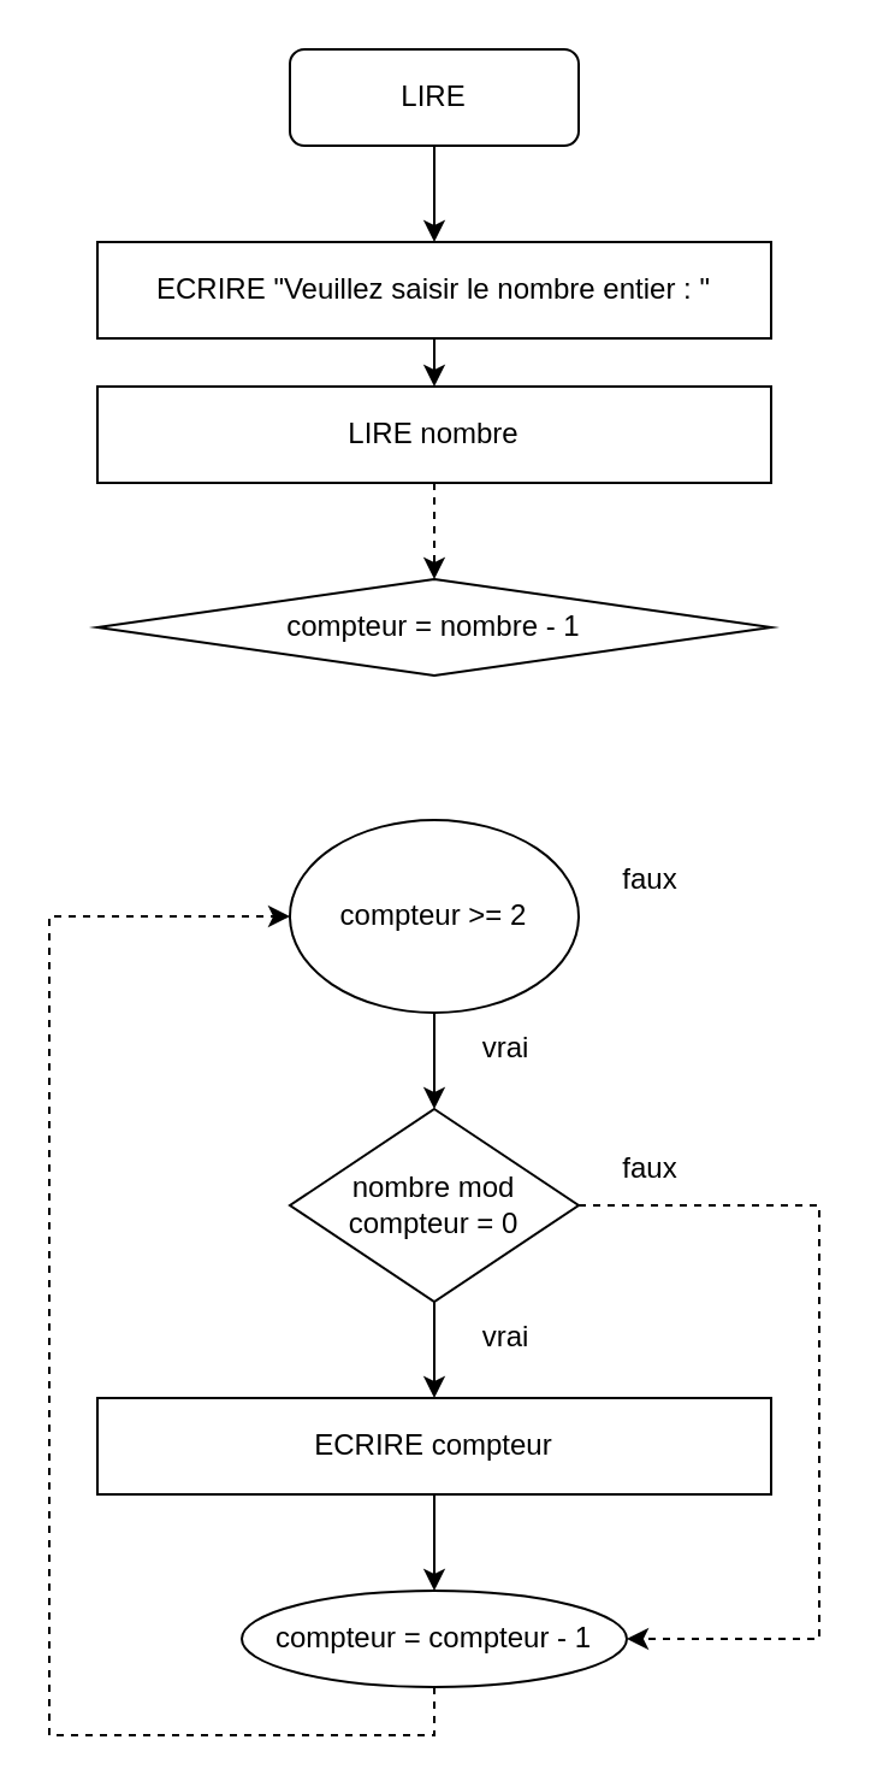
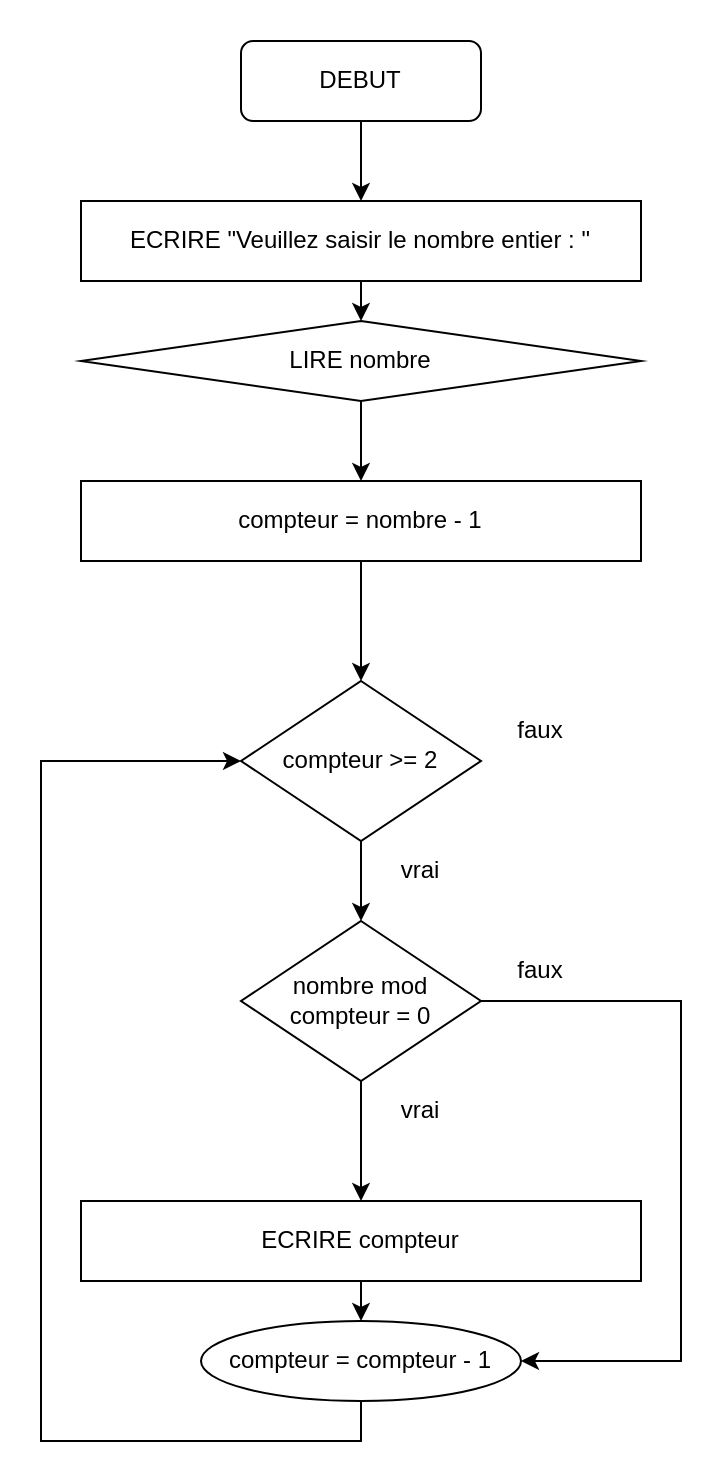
  <mxCell id="0" />
  <mxCell id="1" parent="0" />
  <mxCell id="2" style="edgeStyle=orthogonalEdgeStyle;rounded=0;orthogonalLoop=1;jettySize=auto;html=1;exitX=0.5;exitY=1;exitDx=0;exitDy=0;entryX=0.5;entryY=0;entryDx=0;entryDy=0;" parent="1" source="3" target="6" edge="1"><mxGeometry relative="1" as="geometry" /></mxCell>
  <mxCell id="3" value="" style="rounded=1;whiteSpace=wrap;html=1;fillColor=none;" parent="1" vertex="1"><mxGeometry x="120" y="20" width="120" height="40" as="geometry" /></mxCell>
- <mxCell id="4" value="LIRE" style="text;html=1;strokeColor=none;fillColor=none;align=center;verticalAlign=middle;whiteSpace=wrap;rounded=0;" parent="1" vertex="1"><mxGeometry x="150" y="25" width="60" height="30" as="geometry" /></mxCell>
+ <mxCell id="4" value="DEBUT" style="text;html=1;strokeColor=none;fillColor=none;align=center;verticalAlign=middle;whiteSpace=wrap;rounded=0;" parent="1" vertex="1"><mxGeometry x="150" y="25" width="60" height="30" as="geometry" /></mxCell>
  <mxCell id="5" style="edgeStyle=orthogonalEdgeStyle;rounded=0;orthogonalLoop=1;jettySize=auto;html=1;exitX=0.5;exitY=1;exitDx=0;exitDy=0;entryX=0.5;entryY=0;entryDx=0;entryDy=0;" parent="1" source="6" target="9" edge="1"><mxGeometry relative="1" as="geometry" /></mxCell>
  <mxCell id="6" value="" style="rounded=0;whiteSpace=wrap;html=1;fillColor=none;" parent="1" vertex="1"><mxGeometry x="40" y="100" width="280" height="40" as="geometry" /></mxCell>
  <mxCell id="7" value="ECRIRE &quot;Veuillez saisir le nombre entier : &quot;" style="text;html=1;strokeColor=none;fillColor=none;align=center;verticalAlign=middle;whiteSpace=wrap;rounded=0;" parent="1" vertex="1"><mxGeometry x="50" y="110" width="260" height="20" as="geometry" /></mxCell>
- <mxCell id="8" style="edgeStyle=orthogonalEdgeStyle;rounded=0;orthogonalLoop=1;jettySize=auto;html=1;exitX=0.5;exitY=1;exitDx=0;exitDy=0;entryX=0.5;entryY=0;entryDx=0;entryDy=0;dashed=1;" parent="1" source="9" target="13" edge="1"><mxGeometry relative="1" as="geometry" /></mxCell>
- <mxCell id="9" value="&lt;span style=&quot;&quot;&gt;LIRE nombre&lt;/span&gt;" style="rounded=0;whiteSpace=wrap;html=1;fillColor=none;" parent="1" vertex="1"><mxGeometry x="40" y="160" width="280" height="40" as="geometry" /></mxCell>
+ <mxCell id="8" style="edgeStyle=orthogonalEdgeStyle;rounded=0;orthogonalLoop=1;jettySize=auto;html=1;exitX=0.5;exitY=1;exitDx=0;exitDy=0;entryX=0.5;entryY=0;entryDx=0;entryDy=0;" parent="1" source="9" target="13" edge="1"><mxGeometry relative="1" as="geometry" /></mxCell>
+ <mxCell id="9" value="&lt;span style=&quot;&quot;&gt;LIRE nombre&lt;/span&gt;" style="rhombus;whiteSpace=wrap;html=1;fillColor=none;" parent="1" vertex="1"><mxGeometry x="40" y="160" width="280" height="40" as="geometry" /></mxCell>
  <mxCell id="10" style="edgeStyle=orthogonalEdgeStyle;rounded=0;orthogonalLoop=1;jettySize=auto;html=1;exitX=0.5;exitY=1;exitDx=0;exitDy=0;entryX=0.5;entryY=0;entryDx=0;entryDy=0;" parent="1" source="11" target="17" edge="1"><mxGeometry relative="1" as="geometry" /></mxCell>
- <mxCell id="11" value="&lt;span style=&quot;&quot;&gt;compteur &amp;gt;= 2&lt;/span&gt;" style="ellipse;whiteSpace=wrap;html=1;fillColor=none;" parent="1" vertex="1"><mxGeometry x="120" y="340" width="120" height="80" as="geometry" /></mxCell>
- <mxCell id="13" value="&lt;span style=&quot;&quot;&gt;compteur = nombre - 1&lt;/span&gt;" style="rhombus;whiteSpace=wrap;html=1;fillColor=none;" parent="1" vertex="1"><mxGeometry x="40" y="240" width="280" height="40" as="geometry" /></mxCell>
+ <mxCell id="11" value="&lt;span style=&quot;&quot;&gt;compteur &amp;gt;= 2&lt;/span&gt;" style="rhombus;whiteSpace=wrap;html=1;fillColor=none;" parent="1" vertex="1"><mxGeometry x="120" y="340" width="120" height="80" as="geometry" /></mxCell>
+ <mxCell id="12" style="edgeStyle=orthogonalEdgeStyle;rounded=0;orthogonalLoop=1;jettySize=auto;html=1;exitX=0.5;exitY=1;exitDx=0;exitDy=0;entryX=0.5;entryY=0;entryDx=0;entryDy=0;" parent="1" source="13" target="11" edge="1"><mxGeometry relative="1" as="geometry" /></mxCell>
+ <mxCell id="13" value="&lt;span style=&quot;&quot;&gt;compteur = nombre - 1&lt;/span&gt;" style="rounded=0;whiteSpace=wrap;html=1;fillColor=none;" parent="1" vertex="1"><mxGeometry x="40" y="240" width="280" height="40" as="geometry" /></mxCell>
  <mxCell id="14" value="faux" style="text;html=1;strokeColor=none;fillColor=none;align=center;verticalAlign=middle;whiteSpace=wrap;rounded=0;" parent="1" vertex="1"><mxGeometry x="240" y="350" width="60" height="30" as="geometry" /></mxCell>
  <mxCell id="15" value="vrai" style="text;html=1;strokeColor=none;fillColor=none;align=center;verticalAlign=middle;whiteSpace=wrap;rounded=0;" parent="1" vertex="1"><mxGeometry x="180" y="420" width="60" height="30" as="geometry" /></mxCell>
  <mxCell id="16" style="edgeStyle=orthogonalEdgeStyle;rounded=0;orthogonalLoop=1;jettySize=auto;html=1;exitX=0.5;exitY=1;exitDx=0;exitDy=0;entryX=0.5;entryY=0;entryDx=0;entryDy=0;" parent="1" source="17" target="21" edge="1"><mxGeometry relative="1" as="geometry" /></mxCell>
  <mxCell id="17" value="" style="rhombus;whiteSpace=wrap;html=1;fillColor=none;" parent="1" vertex="1"><mxGeometry x="120" y="460" width="120" height="80" as="geometry" /></mxCell>
- <mxCell id="18" style="edgeStyle=orthogonalEdgeStyle;rounded=0;orthogonalLoop=1;jettySize=auto;html=1;exitX=1;exitY=0.5;exitDx=0;exitDy=0;entryX=1;entryY=0.5;entryDx=0;entryDy=0;dashed=1;" edge="1" parent="1" source="19" target="25"><mxGeometry relative="1" as="geometry"><Array as="points"><mxPoint x="340" y="500" /><mxPoint x="340" y="680" /></Array></mxGeometry></mxCell>
+ <mxCell id="18" style="edgeStyle=orthogonalEdgeStyle;rounded=0;orthogonalLoop=1;jettySize=auto;html=1;exitX=1;exitY=0.5;exitDx=0;exitDy=0;entryX=1;entryY=0.5;entryDx=0;entryDy=0;" edge="1" parent="1" source="19" target="25"><mxGeometry relative="1" as="geometry"><Array as="points"><mxPoint x="340" y="500" /><mxPoint x="340" y="680" /></Array></mxGeometry></mxCell>
  <mxCell id="19" value="nombre mod compteur = 0" style="text;html=1;strokeColor=none;fillColor=none;align=center;verticalAlign=middle;whiteSpace=wrap;rounded=0;" parent="1" vertex="1"><mxGeometry x="120" y="485" width="120" height="30" as="geometry" /></mxCell>
  <mxCell id="20" style="edgeStyle=orthogonalEdgeStyle;rounded=0;orthogonalLoop=1;jettySize=auto;html=1;exitX=0.5;exitY=1;exitDx=0;exitDy=0;entryX=0.5;entryY=0;entryDx=0;entryDy=0;" edge="1" parent="1" source="21" target="25"><mxGeometry relative="1" as="geometry" /></mxCell>
- <mxCell id="21" value="&lt;span style=&quot;&quot;&gt;ECRIRE compteur&lt;/span&gt;" style="rounded=0;whiteSpace=wrap;html=1;fillColor=none;" parent="1" vertex="1"><mxGeometry x="40" y="580" width="280" height="40" as="geometry" /></mxCell>
+ <mxCell id="21" value="&lt;span style=&quot;&quot;&gt;ECRIRE compteur&lt;/span&gt;" style="rounded=0;whiteSpace=wrap;html=1;fillColor=none;" parent="1" vertex="1"><mxGeometry x="40" y="600" width="280" height="40" as="geometry" /></mxCell>
  <mxCell id="22" value="vrai" style="text;html=1;strokeColor=none;fillColor=none;align=center;verticalAlign=middle;whiteSpace=wrap;rounded=0;" parent="1" vertex="1"><mxGeometry x="180" y="540" width="60" height="30" as="geometry" /></mxCell>
  <mxCell id="23" value="faux" style="text;html=1;strokeColor=none;fillColor=none;align=center;verticalAlign=middle;whiteSpace=wrap;rounded=0;" parent="1" vertex="1"><mxGeometry x="240" y="470" width="60" height="30" as="geometry" /></mxCell>
- <mxCell id="24" style="edgeStyle=orthogonalEdgeStyle;rounded=0;orthogonalLoop=1;jettySize=auto;html=1;exitX=0.5;exitY=1;exitDx=0;exitDy=0;entryX=0;entryY=0.5;entryDx=0;entryDy=0;dashed=1;" edge="1" parent="1" source="25" target="11"><mxGeometry relative="1" as="geometry"><Array as="points"><mxPoint x="180" y="720" /><mxPoint x="20" y="720" /><mxPoint x="20" y="380" /></Array></mxGeometry></mxCell>
+ <mxCell id="24" style="edgeStyle=orthogonalEdgeStyle;rounded=0;orthogonalLoop=1;jettySize=auto;html=1;exitX=0.5;exitY=1;exitDx=0;exitDy=0;entryX=0;entryY=0.5;entryDx=0;entryDy=0;" edge="1" parent="1" source="25" target="11"><mxGeometry relative="1" as="geometry"><Array as="points"><mxPoint x="180" y="720" /><mxPoint x="20" y="720" /><mxPoint x="20" y="380" /></Array></mxGeometry></mxCell>
  <mxCell id="25" value="compteur = compteur - 1" style="ellipse;whiteSpace=wrap;html=1;fillColor=none;" parent="1" vertex="1"><mxGeometry x="100" y="660" width="160" height="40" as="geometry" /></mxCell>
